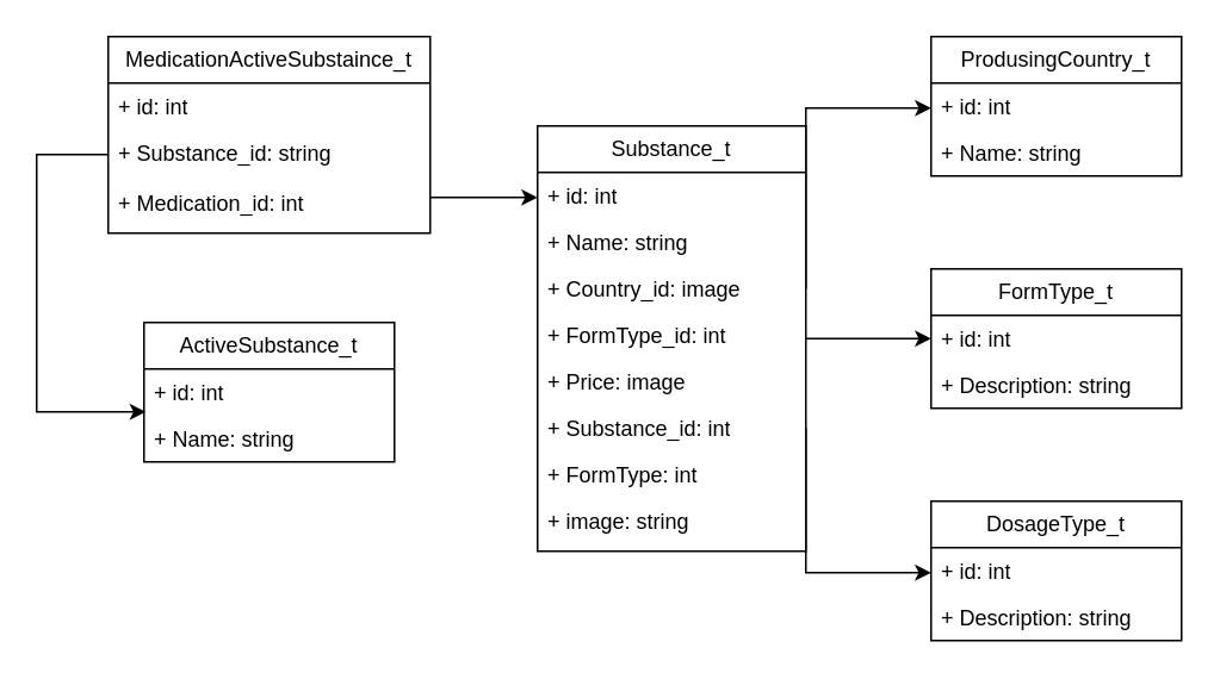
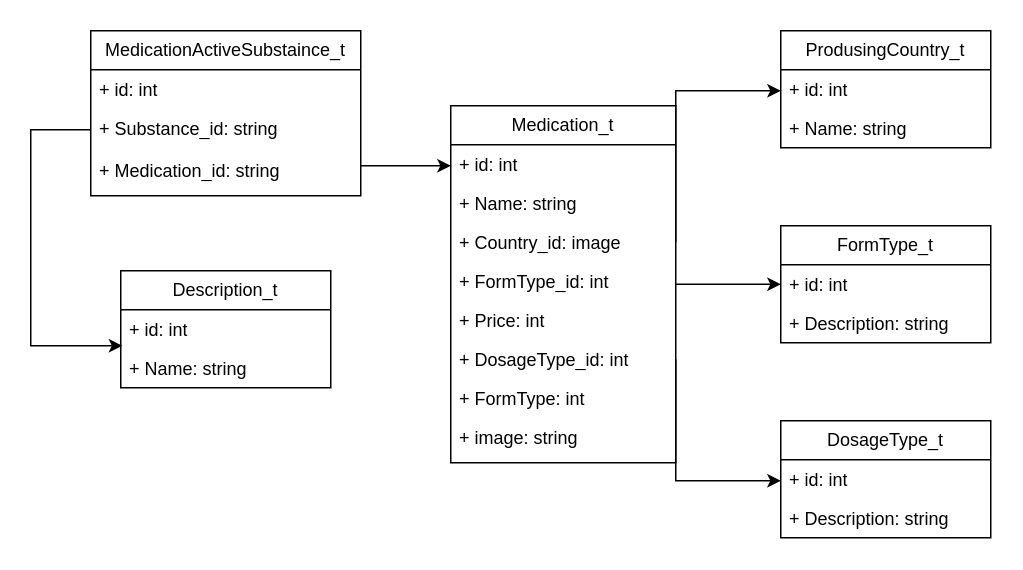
  <mxCell id="0" />
  <mxCell id="1" parent="0" />
- <mxCell id="2" value="Substance_t" style="swimlane;fontStyle=0;childLayout=stackLayout;horizontal=1;startSize=26;fillColor=none;horizontalStack=0;resizeParent=1;resizeParentMax=0;resizeLast=0;collapsible=1;marginBottom=0;whiteSpace=wrap;html=1;" vertex="1" parent="1"><mxGeometry x="300" y="70" width="150" height="238" as="geometry" /></mxCell>
+ <mxCell id="2" value="Medication_t" style="swimlane;fontStyle=0;childLayout=stackLayout;horizontal=1;startSize=26;fillColor=none;horizontalStack=0;resizeParent=1;resizeParentMax=0;resizeLast=0;collapsible=1;marginBottom=0;whiteSpace=wrap;html=1;" vertex="1" parent="1"><mxGeometry x="300" y="70" width="150" height="238" as="geometry" /></mxCell>
  <mxCell id="3" value="+ id: int" style="text;strokeColor=none;fillColor=none;align=left;verticalAlign=top;spacingLeft=4;spacingRight=4;overflow=hidden;rotatable=0;points=[[0,0.5],[1,0.5]];portConstraint=eastwest;whiteSpace=wrap;html=1;" vertex="1" parent="2"><mxGeometry y="26" width="150" height="26" as="geometry" /></mxCell>
  <mxCell id="4" value="+ Name: string" style="text;strokeColor=none;fillColor=none;align=left;verticalAlign=top;spacingLeft=4;spacingRight=4;overflow=hidden;rotatable=0;points=[[0,0.5],[1,0.5]];portConstraint=eastwest;whiteSpace=wrap;html=1;" vertex="1" parent="2"><mxGeometry y="52" width="150" height="26" as="geometry" /></mxCell>
  <mxCell id="5" value="+ Country_id: image" style="text;strokeColor=none;fillColor=none;align=left;verticalAlign=top;spacingLeft=4;spacingRight=4;overflow=hidden;rotatable=0;points=[[0,0.5],[1,0.5]];portConstraint=eastwest;whiteSpace=wrap;html=1;" vertex="1" parent="2"><mxGeometry y="78" width="150" height="26" as="geometry" /></mxCell>
  <mxCell id="6" value="+ FormType_id: int" style="text;strokeColor=none;fillColor=none;align=left;verticalAlign=top;spacingLeft=4;spacingRight=4;overflow=hidden;rotatable=0;points=[[0,0.5],[1,0.5]];portConstraint=eastwest;whiteSpace=wrap;html=1;" vertex="1" parent="2"><mxGeometry y="104" width="150" height="26" as="geometry" /></mxCell>
- <mxCell id="7" value="+ Price: image" style="text;strokeColor=none;fillColor=none;align=left;verticalAlign=top;spacingLeft=4;spacingRight=4;overflow=hidden;rotatable=0;points=[[0,0.5],[1,0.5]];portConstraint=eastwest;whiteSpace=wrap;html=1;" vertex="1" parent="2"><mxGeometry y="130" width="150" height="26" as="geometry" /></mxCell>
- <mxCell id="8" value="+ Substance_id: int" style="text;strokeColor=none;fillColor=none;align=left;verticalAlign=top;spacingLeft=4;spacingRight=4;overflow=hidden;rotatable=0;points=[[0,0.5],[1,0.5]];portConstraint=eastwest;whiteSpace=wrap;html=1;" vertex="1" parent="2"><mxGeometry y="156" width="150" height="26" as="geometry" /></mxCell>
+ <mxCell id="7" value="+ Price: int" style="text;strokeColor=none;fillColor=none;align=left;verticalAlign=top;spacingLeft=4;spacingRight=4;overflow=hidden;rotatable=0;points=[[0,0.5],[1,0.5]];portConstraint=eastwest;whiteSpace=wrap;html=1;" vertex="1" parent="2"><mxGeometry y="130" width="150" height="26" as="geometry" /></mxCell>
+ <mxCell id="8" value="+ DosageType_id: int" style="text;strokeColor=none;fillColor=none;align=left;verticalAlign=top;spacingLeft=4;spacingRight=4;overflow=hidden;rotatable=0;points=[[0,0.5],[1,0.5]];portConstraint=eastwest;whiteSpace=wrap;html=1;" vertex="1" parent="2"><mxGeometry y="156" width="150" height="26" as="geometry" /></mxCell>
  <mxCell id="9" value="+ FormType: int" style="text;strokeColor=none;fillColor=none;align=left;verticalAlign=top;spacingLeft=4;spacingRight=4;overflow=hidden;rotatable=0;points=[[0,0.5],[1,0.5]];portConstraint=eastwest;whiteSpace=wrap;html=1;" vertex="1" parent="2"><mxGeometry y="182" width="150" height="26" as="geometry" /></mxCell>
  <mxCell id="10" value="+ image: string" style="text;strokeColor=none;fillColor=none;align=left;verticalAlign=top;spacingLeft=4;spacingRight=4;overflow=hidden;rotatable=0;points=[[0,0.5],[1,0.5]];portConstraint=eastwest;whiteSpace=wrap;html=1;" vertex="1" parent="2"><mxGeometry y="208" width="150" height="30" as="geometry" /></mxCell>
  <mxCell id="11" value="ProdusingCountry_t" style="swimlane;fontStyle=0;childLayout=stackLayout;horizontal=1;startSize=26;fillColor=none;horizontalStack=0;resizeParent=1;resizeParentMax=0;resizeLast=0;collapsible=1;marginBottom=0;whiteSpace=wrap;html=1;" vertex="1" parent="1"><mxGeometry x="520" y="20" width="140" height="78" as="geometry" /></mxCell>
  <mxCell id="12" value="+ id: int" style="text;strokeColor=none;fillColor=none;align=left;verticalAlign=top;spacingLeft=4;spacingRight=4;overflow=hidden;rotatable=0;points=[[0,0.5],[1,0.5]];portConstraint=eastwest;whiteSpace=wrap;html=1;" vertex="1" parent="11"><mxGeometry y="26" width="140" height="26" as="geometry" /></mxCell>
  <mxCell id="13" value="+ Name: string" style="text;strokeColor=none;fillColor=none;align=left;verticalAlign=top;spacingLeft=4;spacingRight=4;overflow=hidden;rotatable=0;points=[[0,0.5],[1,0.5]];portConstraint=eastwest;whiteSpace=wrap;html=1;" vertex="1" parent="11"><mxGeometry y="52" width="140" height="26" as="geometry" /></mxCell>
  <mxCell id="14" value="FormType_t" style="swimlane;fontStyle=0;childLayout=stackLayout;horizontal=1;startSize=26;fillColor=none;horizontalStack=0;resizeParent=1;resizeParentMax=0;resizeLast=0;collapsible=1;marginBottom=0;whiteSpace=wrap;html=1;" vertex="1" parent="1"><mxGeometry x="520" y="150" width="140" height="78" as="geometry" /></mxCell>
  <mxCell id="15" value="+ id: int" style="text;strokeColor=none;fillColor=none;align=left;verticalAlign=top;spacingLeft=4;spacingRight=4;overflow=hidden;rotatable=0;points=[[0,0.5],[1,0.5]];portConstraint=eastwest;whiteSpace=wrap;html=1;" vertex="1" parent="14"><mxGeometry y="26" width="140" height="26" as="geometry" /></mxCell>
  <mxCell id="16" value="+ Description: string" style="text;strokeColor=none;fillColor=none;align=left;verticalAlign=top;spacingLeft=4;spacingRight=4;overflow=hidden;rotatable=0;points=[[0,0.5],[1,0.5]];portConstraint=eastwest;whiteSpace=wrap;html=1;" vertex="1" parent="14"><mxGeometry y="52" width="140" height="26" as="geometry" /></mxCell>
  <mxCell id="17" value="DosageType_t" style="swimlane;fontStyle=0;childLayout=stackLayout;horizontal=1;startSize=26;fillColor=none;horizontalStack=0;resizeParent=1;resizeParentMax=0;resizeLast=0;collapsible=1;marginBottom=0;whiteSpace=wrap;html=1;" vertex="1" parent="1"><mxGeometry x="520" y="280" width="140" height="78" as="geometry" /></mxCell>
  <mxCell id="18" value="+ id: int" style="text;strokeColor=none;fillColor=none;align=left;verticalAlign=top;spacingLeft=4;spacingRight=4;overflow=hidden;rotatable=0;points=[[0,0.5],[1,0.5]];portConstraint=eastwest;whiteSpace=wrap;html=1;" vertex="1" parent="17"><mxGeometry y="26" width="140" height="26" as="geometry" /></mxCell>
  <mxCell id="19" value="+ Description: string" style="text;strokeColor=none;fillColor=none;align=left;verticalAlign=top;spacingLeft=4;spacingRight=4;overflow=hidden;rotatable=0;points=[[0,0.5],[1,0.5]];portConstraint=eastwest;whiteSpace=wrap;html=1;" vertex="1" parent="17"><mxGeometry y="52" width="140" height="26" as="geometry" /></mxCell>
- <mxCell id="20" value="ActiveSubstance_t" style="swimlane;fontStyle=0;childLayout=stackLayout;horizontal=1;startSize=26;fillColor=none;horizontalStack=0;resizeParent=1;resizeParentMax=0;resizeLast=0;collapsible=1;marginBottom=0;whiteSpace=wrap;html=1;" vertex="1" parent="1"><mxGeometry x="80" y="180" width="140" height="78" as="geometry" /></mxCell>
+ <mxCell id="20" value="Description_t" style="swimlane;fontStyle=0;childLayout=stackLayout;horizontal=1;startSize=26;fillColor=none;horizontalStack=0;resizeParent=1;resizeParentMax=0;resizeLast=0;collapsible=1;marginBottom=0;whiteSpace=wrap;html=1;" vertex="1" parent="1"><mxGeometry x="80" y="180" width="140" height="78" as="geometry" /></mxCell>
  <mxCell id="21" value="+ id: int" style="text;strokeColor=none;fillColor=none;align=left;verticalAlign=top;spacingLeft=4;spacingRight=4;overflow=hidden;rotatable=0;points=[[0,0.5],[1,0.5]];portConstraint=eastwest;whiteSpace=wrap;html=1;" vertex="1" parent="20"><mxGeometry y="26" width="140" height="26" as="geometry" /></mxCell>
  <mxCell id="22" value="+ Name: string" style="text;strokeColor=none;fillColor=none;align=left;verticalAlign=top;spacingLeft=4;spacingRight=4;overflow=hidden;rotatable=0;points=[[0,0.5],[1,0.5]];portConstraint=eastwest;whiteSpace=wrap;html=1;" vertex="1" parent="20"><mxGeometry y="52" width="140" height="26" as="geometry" /></mxCell>
  <mxCell id="23" value="MedicationActiveSubstaince_t" style="swimlane;fontStyle=0;childLayout=stackLayout;horizontal=1;startSize=26;fillColor=none;horizontalStack=0;resizeParent=1;resizeParentMax=0;resizeLast=0;collapsible=1;marginBottom=0;whiteSpace=wrap;html=1;" vertex="1" parent="1"><mxGeometry x="60" y="20" width="180" height="110" as="geometry" /></mxCell>
  <mxCell id="24" value="+ id: int" style="text;strokeColor=none;fillColor=none;align=left;verticalAlign=top;spacingLeft=4;spacingRight=4;overflow=hidden;rotatable=0;points=[[0,0.5],[1,0.5]];portConstraint=eastwest;whiteSpace=wrap;html=1;" vertex="1" parent="23"><mxGeometry y="26" width="180" height="26" as="geometry" /></mxCell>
  <mxCell id="25" value="+ Substance_id: string" style="text;strokeColor=none;fillColor=none;align=left;verticalAlign=top;spacingLeft=4;spacingRight=4;overflow=hidden;rotatable=0;points=[[0,0.5],[1,0.5]];portConstraint=eastwest;whiteSpace=wrap;html=1;" vertex="1" parent="23"><mxGeometry y="52" width="180" height="28" as="geometry" /></mxCell>
- <mxCell id="26" value="+ Medication_id: int" style="text;strokeColor=none;fillColor=none;align=left;verticalAlign=top;spacingLeft=4;spacingRight=4;overflow=hidden;rotatable=0;points=[[0,0.5],[1,0.5]];portConstraint=eastwest;whiteSpace=wrap;html=1;" vertex="1" parent="23"><mxGeometry y="80" width="180" height="30" as="geometry" /></mxCell>
+ <mxCell id="26" value="+ Medication_id: string" style="text;strokeColor=none;fillColor=none;align=left;verticalAlign=top;spacingLeft=4;spacingRight=4;overflow=hidden;rotatable=0;points=[[0,0.5],[1,0.5]];portConstraint=eastwest;whiteSpace=wrap;html=1;" vertex="1" parent="23"><mxGeometry y="80" width="180" height="30" as="geometry" /></mxCell>
  <mxCell id="27" value="" style="endArrow=classic;html=1;rounded=0;exitX=0;exitY=0.5;exitDx=0;exitDy=0;" edge="1" parent="1" source="25"><mxGeometry width="50" height="50" relative="1" as="geometry"><mxPoint x="350" y="170" as="sourcePoint" /><mxPoint x="81" y="230" as="targetPoint" /><Array as="points"><mxPoint x="20" y="86" /><mxPoint x="20" y="230" /></Array></mxGeometry></mxCell>
  <mxCell id="28" value="" style="endArrow=classic;html=1;rounded=0;" edge="1" parent="1"><mxGeometry width="50" height="50" relative="1" as="geometry"><mxPoint x="240" y="110" as="sourcePoint" /><mxPoint x="300" y="110" as="targetPoint" /></mxGeometry></mxCell>
  <mxCell id="29" value="" style="endArrow=classic;html=1;rounded=0;exitX=1;exitY=0.577;exitDx=0;exitDy=0;entryX=0;entryY=0.5;entryDx=0;entryDy=0;exitPerimeter=0;" edge="1" parent="1" source="6" target="15"><mxGeometry width="50" height="50" relative="1" as="geometry"><mxPoint x="410" y="240" as="sourcePoint" /><mxPoint x="470" y="230" as="targetPoint" /></mxGeometry></mxCell>
  <mxCell id="30" value="" style="endArrow=classic;html=1;rounded=0;exitX=1;exitY=0.5;exitDx=0;exitDy=0;" edge="1" parent="1" source="8"><mxGeometry width="50" height="50" relative="1" as="geometry"><mxPoint x="500" y="270" as="sourcePoint" /><mxPoint x="520" y="320" as="targetPoint" /><Array as="points"><mxPoint x="450" y="320" /></Array></mxGeometry></mxCell>
  <mxCell id="31" value="" style="endArrow=classic;html=1;rounded=0;exitX=1;exitY=0.5;exitDx=0;exitDy=0;" edge="1" parent="1" source="5"><mxGeometry width="50" height="50" relative="1" as="geometry"><mxPoint x="500" y="110" as="sourcePoint" /><mxPoint x="520" y="60" as="targetPoint" /><Array as="points"><mxPoint x="450" y="60" /></Array></mxGeometry></mxCell>
